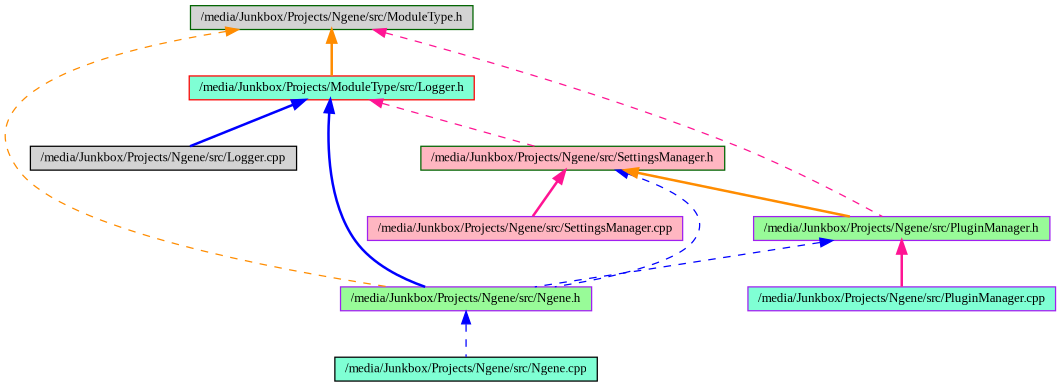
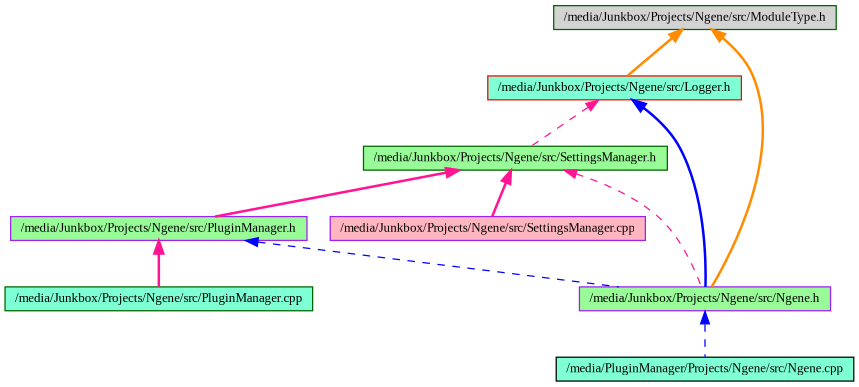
  digraph {
    fontname="Liberation Serif"
    node [color=purple fillcolor=aquamarine fontname="Liberation Serif" fontsize=10 shape=record style=filled]
    edge [color=deeppink dir=back fontname="Liberation Serif" fontsize=10 labelfontname="FreeSans.ttf" labelfontsize=10 style=bold]
    n1 [color=darkgreen fillcolor=lightgrey fontcolor=black height=0.2 label="/media/Junkbox/Projects/Ngene/src/ModuleType.h" width=0.4]
-   n2 [color=red height=0.2 label="/media/Junkbox/Projects/ModuleType/src/Logger.h" width=0.4]
+   n2 [color=red height=0.2 label="/media/Junkbox/Projects/Ngene/src/Logger.h" width=0.4]
    n3 [fillcolor=palegreen height=0.2 label="/media/Junkbox/Projects/Ngene/src/Ngene.h" width=0.4]
    n4 [fillcolor=palegreen height=0.2 label="/media/Junkbox/Projects/Ngene/src/PluginManager.h" width=0.4]
-   n5 [color=darkgreen fillcolor=lightpink height=0.2 label="/media/Junkbox/Projects/Ngene/src/SettingsManager.h" width=0.4]
-   n6 [color=black fillcolor=lightgrey height=0.2 label="/media/Junkbox/Projects/Ngene/src/Logger.cpp" width=0.4]
-   n7 [color=black height=0.2 label="/media/Junkbox/Projects/Ngene/src/Ngene.cpp" width=0.4]
+   n5 [color=darkgreen fillcolor=palegreen height=0.2 label="/media/Junkbox/Projects/Ngene/src/SettingsManager.h" width=0.4]
+   n7 [color=black height=0.2 label="/media/PluginManager/Projects/Ngene/src/Ngene.cpp" width=0.4]
    n8 [fillcolor=lightpink height=0.2 label="/media/Junkbox/Projects/Ngene/src/SettingsManager.cpp" width=0.4]
-   n9 [height=0.2 label="/media/Junkbox/Projects/Ngene/src/PluginManager.cpp" width=0.4]
+   n9 [color=darkgreen height=0.2 label="/media/Junkbox/Projects/Ngene/src/PluginManager.cpp" width=0.4]
    n1 -> n2 [color=darkorange]
-   n1 -> n3 [color=darkorange style=dashed]
-   n1 -> n4 [style=dashed]
+   n1 -> n3 [color=darkorange]
    n2 -> n3 [color=blue]
    n2 -> n5 [style=dashed]
-   n2 -> n6 [color=blue]
    n3 -> n7 [color=blue style=dashed]
    n4 -> n3 [color=blue style=dashed]
    n4 -> n9
-   n5 -> n3 [color=blue style=dashed]
-   n5 -> n4 [color=darkorange]
+   n5 -> n3 [style=dashed]
+   n5 -> n4
    n5 -> n8
  }
